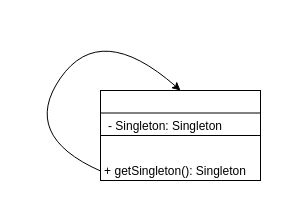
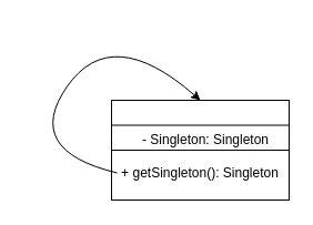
  <mxCell id="0" />
  <mxCell id="1" parent="0" />
  <mxCell id="2" value="" style="rounded=0;whiteSpace=wrap;html=1;" vertex="1" parent="1"><mxGeometry x="100" y="90" width="160" height="90" as="geometry" /></mxCell>
  <mxCell id="3" value="" style="endArrow=none;html=1;entryX=0;entryY=0.25;entryDx=0;entryDy=0;exitX=1;exitY=0.25;exitDx=0;exitDy=0;" edge="1" parent="1" source="2" target="2"><mxGeometry width="50" height="50" relative="1" as="geometry"><mxPoint x="100" y="360" as="sourcePoint" /><mxPoint x="150" y="310" as="targetPoint" /></mxGeometry></mxCell>
  <mxCell id="4" value="" style="curved=1;endArrow=classic;html=1;exitX=0;exitY=0.5;exitDx=0;exitDy=0;entryX=0.5;entryY=0;entryDx=0;entryDy=0;" edge="1" parent="1" source="7" target="2"><mxGeometry width="50" height="50" relative="1" as="geometry"><mxPoint x="100" y="250" as="sourcePoint" /><mxPoint x="240" y="230" as="targetPoint" /><Array as="points"><mxPoint x="20" y="135" /><mxPoint x="100" y="20" /></Array></mxGeometry></mxCell>
- <mxCell id="5" value="- Singleton: Singleton" style="text;html=1;strokeColor=none;fillColor=none;align=center;verticalAlign=middle;whiteSpace=wrap;rounded=0;imageAlign=left;imageVerticalAlign=top;" vertex="1" parent="1"><mxGeometry x="100" y="115" width="130" height="21" as="geometry" /></mxCell>
+ <mxCell id="5" value="- Singleton: Singleton" style="text;html=1;strokeColor=none;fillColor=none;align=center;verticalAlign=middle;whiteSpace=wrap;rounded=0;imageAlign=left;imageVerticalAlign=top;" vertex="1" parent="1"><mxGeometry x="120" y="115" width="130" height="21" as="geometry" /></mxCell>
  <mxCell id="6" value="" style="endArrow=none;html=1;exitX=0;exitY=0.5;exitDx=0;exitDy=0;entryX=1;entryY=0.5;entryDx=0;entryDy=0;" edge="1" parent="1" source="2" target="2"><mxGeometry width="50" height="50" relative="1" as="geometry"><mxPoint x="120" y="460" as="sourcePoint" /><mxPoint x="170" y="410" as="targetPoint" /></mxGeometry></mxCell>
- <mxCell id="7" value="&lt;div&gt;+ getSingleton(): Singleton&lt;/div&gt;" style="text;html=1;strokeColor=none;fillColor=none;align=center;verticalAlign=middle;whiteSpace=wrap;rounded=0;" vertex="1" parent="1"><mxGeometry x="100" y="160" width="150" height="21" as="geometry" /></mxCell>
+ <mxCell id="7" value="&lt;div&gt;+ getSingleton(): Singleton&lt;/div&gt;" style="text;html=1;strokeColor=none;fillColor=none;align=center;verticalAlign=middle;whiteSpace=wrap;rounded=0;" vertex="1" parent="1"><mxGeometry x="105" y="145" width="150" height="21" as="geometry" /></mxCell>
